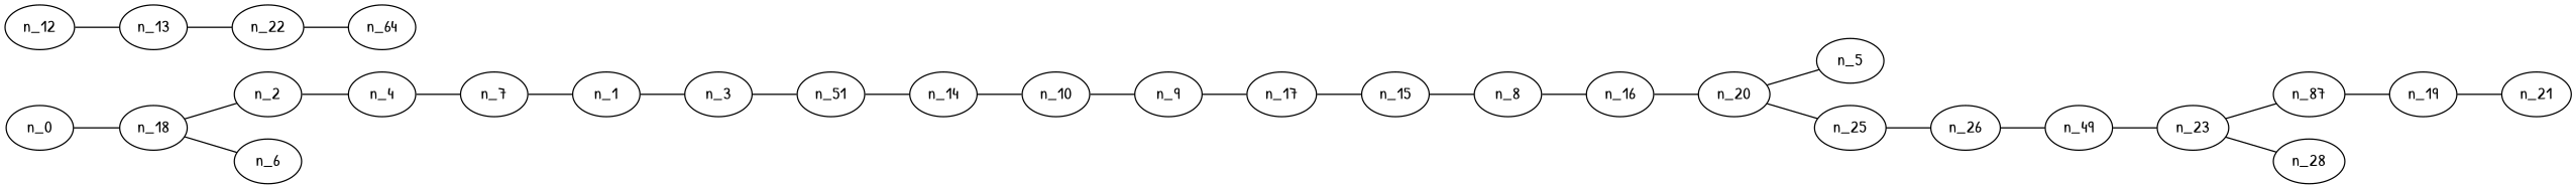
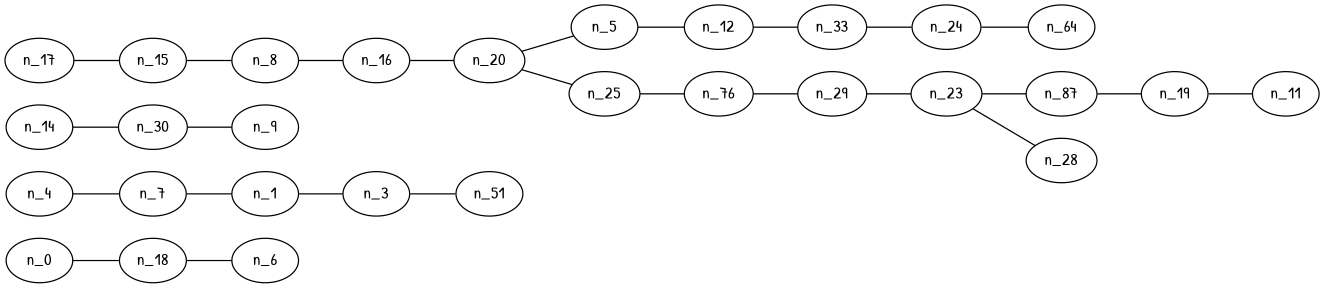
  graph {
    fontname="Patrick Hand"
    rankdir=LR
    node [fontname="Patrick Hand"]
    edge [fontname="Patrick Hand"]
    n_0
    n_18
-   n_2
    n_6
    n_4
    n_7
    n_1
    n_3
    n9 [label=n_51]
    n_14
-   n_10
+   n_10 [label=n_30]
    n_9
    n_17
    n_15
    n_8
    n_16
    n_20
    n_5
    n_25
    n_12
-   n_26
-   n_13
-   n_22
+   n_26 [label=n_76]
+   n_13 [label=n_33]
+   n_22 [label=n_24]
    n24 [label=n_64]
-   n_29 [label=n_49]
+   n_29
    n_23
    n27 [label=n_87]
    n_28
    n_19
-   n_21
+   n_21 [label=n_11]
    n_0 -- n_18
-   n_18 -- n_2
    n_18 -- n_6
-   n_2 -- n_4
    n_4 -- n_7
    n_7 -- n_1
    n_1 -- n_3
    n_3 -- n9
-   n9 -- n_14
    n_14 -- n_10
    n_10 -- n_9
-   n_9 -- n_17
    n_17 -- n_15
    n_15 -- n_8
    n_8 -- n_16
    n_16 -- n_20
    n_20 -- n_5
    n_20 -- n_25
+   n_5 -- n_12
    n_25 -- n_26
    n_12 -- n_13
    n_26 -- n_29
    n_13 -- n_22
    n_22 -- n24
    n_29 -- n_23
    n_23 -- n27
    n_23 -- n_28
    n27 -- n_19
    n_19 -- n_21
  }
